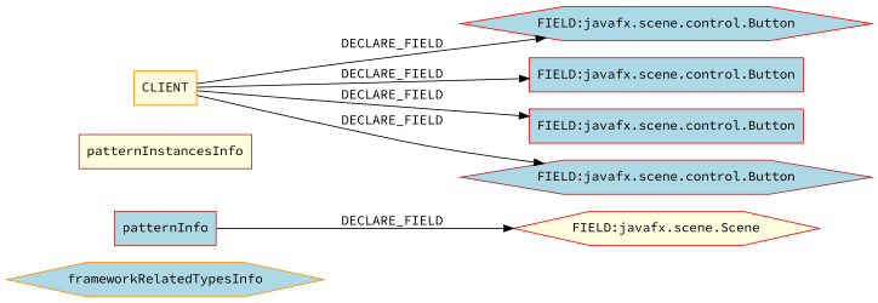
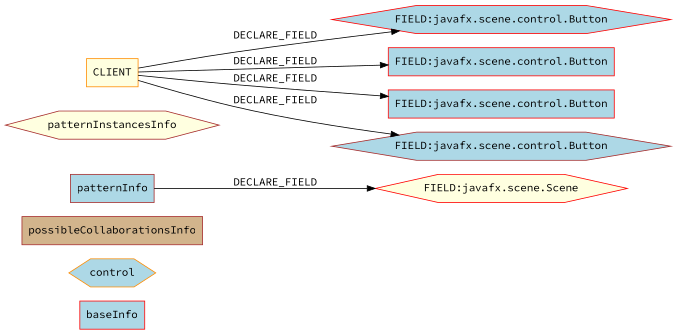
  digraph {
    fontname="Source Code Pro"
    rankdir=LR
    node [color=red fillcolor=lightblue fontname="Source Code Pro" shape=box style=filled isFrameworkType=false]
    edge [fontname="Source Code Pro"]
-   frameworkRelatedTypesInfo [color=darkorange shape=hexagon isFrameworkType=""]
+   baseInfo [category=pattern graphId=1552 isAnonymous=false possibleRelation=false isFrameworkType=""]
+   frameworkRelatedTypesInfo [color=darkorange shape=hexagon label=control isFrameworkType=""]
+   possibleCollaborationsInfo [color=brown fillcolor=tan isFrameworkType=""]
    patternInfo [color=brown frequency=3.0 patternRootClient=0 isFrameworkType=""]
    n5 [fillcolor=lightyellow label="FIELD:javafx.scene.Scene" shape=hexagon vertexType=FIELD_DECLARATION]
-   patternInstancesInfo [0="JCake-CoupGameProgram~/JCake-CoupGameProgram/CoupGameProgram-master/src/game/remote/PlayerUi.java~PlayerUi~579" 1="walker-clint-AIProj3~/walker-clint-AIProj3/AIProj3-master/src/application/GameBoardController.java~GameBoardController~4712" 2="mathiasj33-VocLearn~/mathiasj33-VocLearn/VocLearn-master/src/net/softwarepage/voclearn/code/Gui.java~Gui~3576" color=brown fillcolor=lightyellow isFrameworkType=""]
+   patternInstancesInfo [0="JCake-CoupGameProgram~/JCake-CoupGameProgram/CoupGameProgram-master/src/game/remote/PlayerUi.java~PlayerUi~579" 1="walker-clint-AIProj3~/walker-clint-AIProj3/AIProj3-master/src/application/GameBoardController.java~GameBoardController~4712" 2="mathiasj33-VocLearn~/mathiasj33-VocLearn/VocLearn-master/src/net/softwarepage/voclearn/code/Gui.java~Gui~3576" color=brown fillcolor=lightyellow shape=hexagon isFrameworkType=""]
    n7 [color=darkorange fillcolor=lightyellow label=CLIENT vertexType=ROOT_CLIENT_CLASS_DECLARATION]
    n8 [label="FIELD:javafx.scene.control.Button" shape=hexagon vertexType=FIELD_DECLARATION]
    n9 [label="FIELD:javafx.scene.control.Button" vertexType=FIELD_DECLARATION]
    n10 [label="FIELD:javafx.scene.control.Button" vertexType=FIELD_DECLARATION]
    n11 [color=brown label="FIELD:javafx.scene.control.Button" shape=hexagon vertexType=FIELD_DECLARATION]
    patternInfo -> n5 [label=DECLARE_FIELD]
    n7 -> n8 [label=DECLARE_FIELD]
    n7 -> n9 [label=DECLARE_FIELD]
    n7 -> n10 [label=DECLARE_FIELD]
    n7 -> n11 [label=DECLARE_FIELD]
  }
